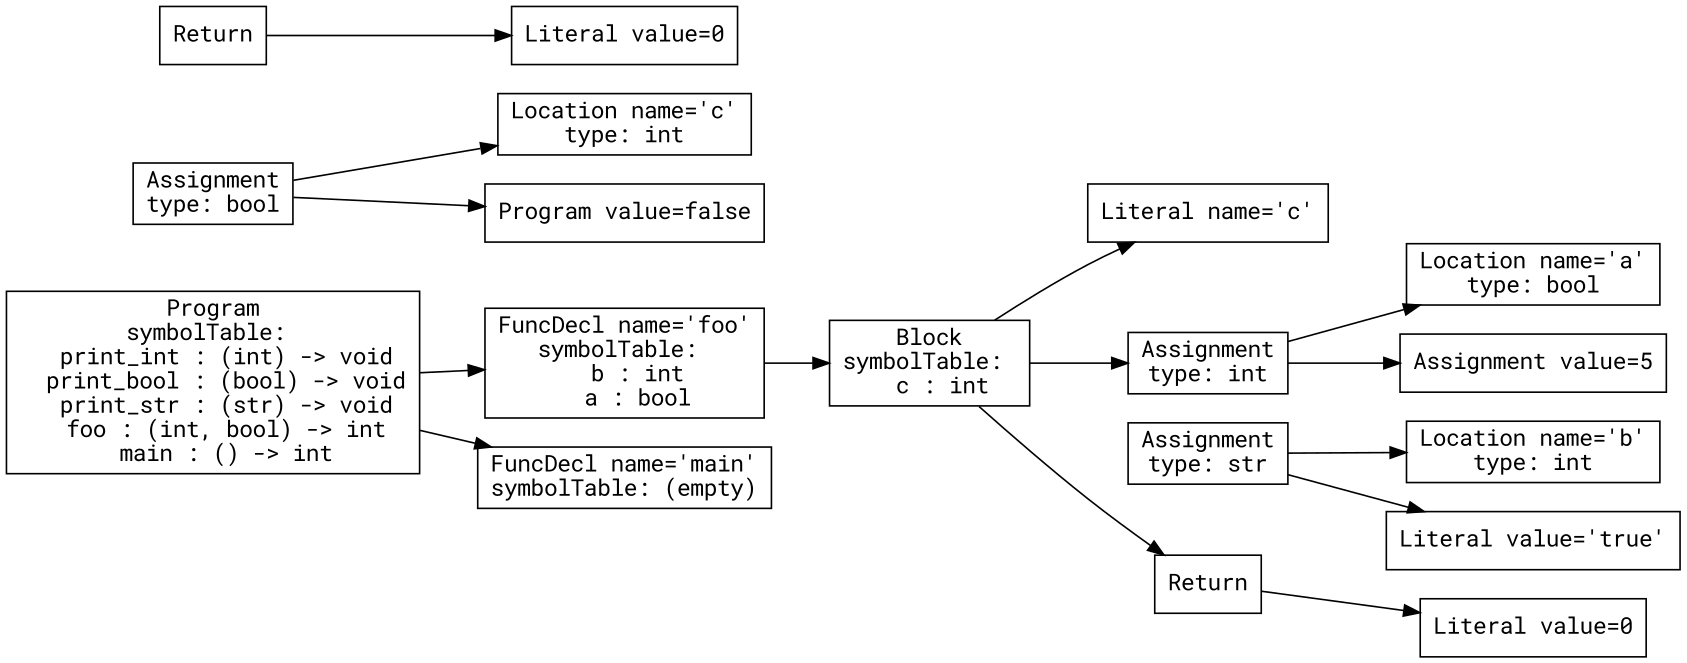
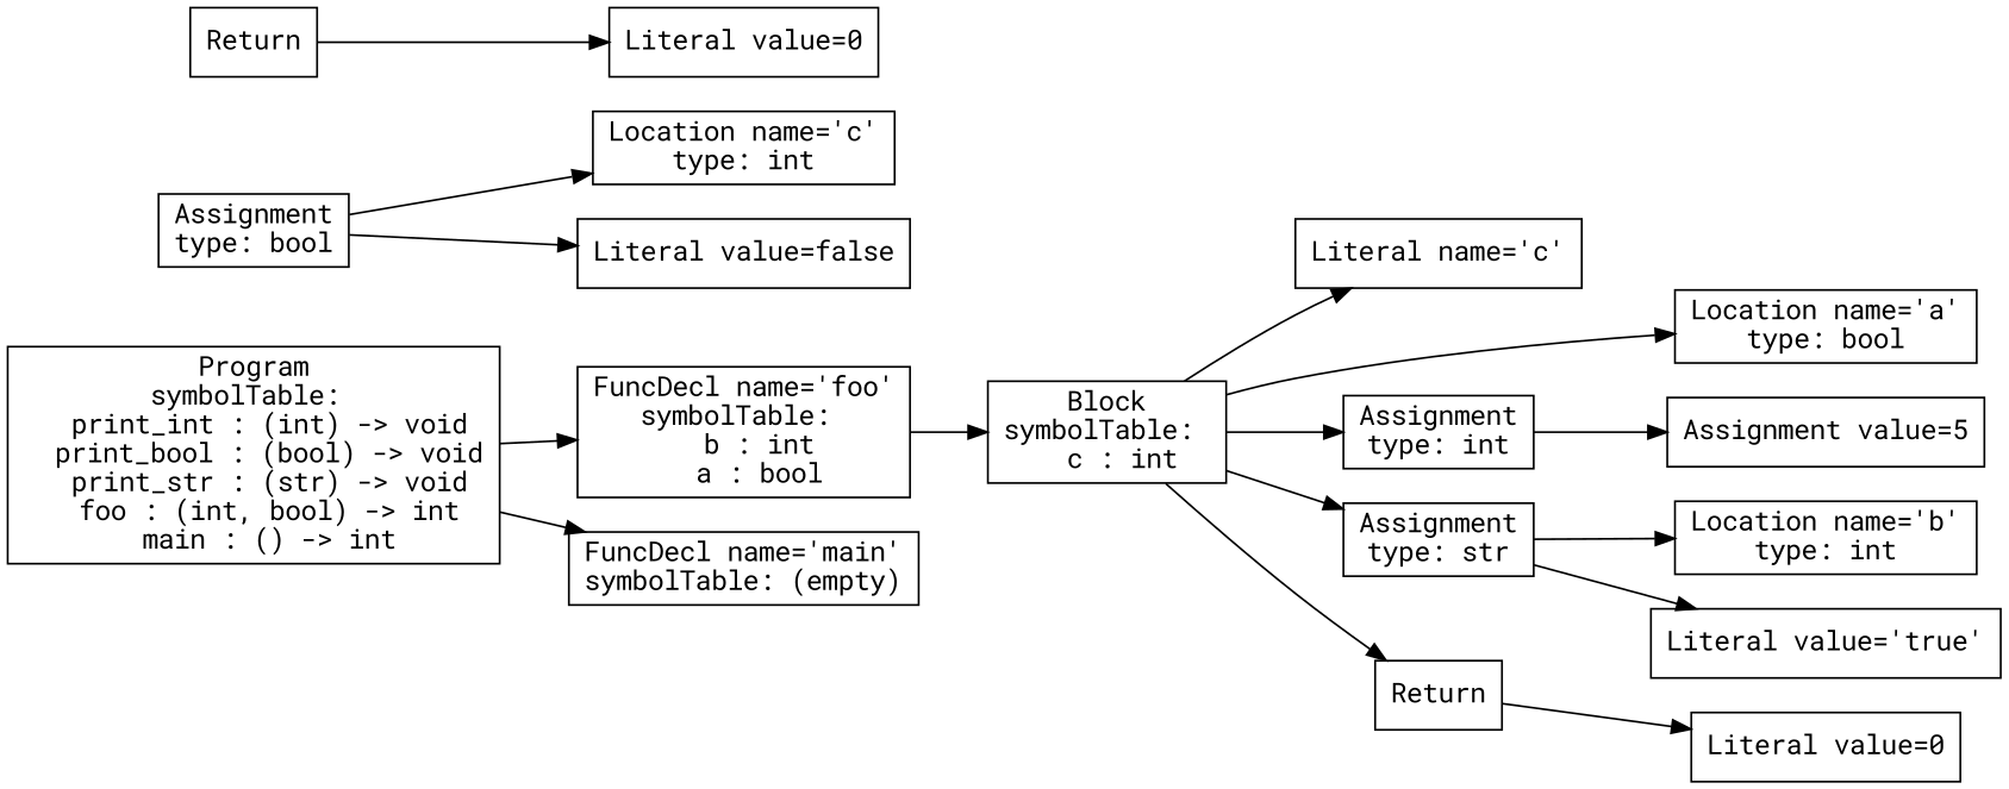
  digraph {
    fontname="Roboto Mono"
    rankdir=LR
    node [fontname="Roboto Mono" shape=box]
    edge [fontname="Roboto Mono"]
    n1 [label="Literal name='c'"]
    n2 [label="Location name='a'\ntype: bool"]
    n3 [label="Assignment value=5"]
    n4 [label="Assignment\ntype: int"]
    n5 [label="Location name='b'\ntype: int"]
    n6 [label="Literal value='true'"]
    n7 [label="Assignment\ntype: str"]
    n8 [label="Location name='c'\ntype: int"]
-   n9 [label="Program value=false"]
+   n9 [label="Literal value=false"]
    n10 [label="Assignment\ntype: bool"]
    n11 [label="Literal value=0"]
    n12 [label=Return]
    n13 [label="Block\nsymbolTable: \n  c : int"]
    n14 [label="FuncDecl name='foo'\nsymbolTable: \n  b : int\n  a : bool"]
    n15 [label="Literal value=0"]
    n16 [label=Return]
    n17 [label="FuncDecl name='main'\nsymbolTable: (empty)"]
    n18 [label="Program\nsymbolTable: \n  print_int : (int) -> void\n  print_bool : (bool) -> void\n  print_str : (str) -> void\n  foo : (int, bool) -> int\n  main : () -> int"]
-   n4 -> n2
+   n13 -> n2
    n4 -> n3
    n7 -> n5
    n7 -> n6
    n10 -> n8
    n10 -> n9
    n12 -> n11
    n13 -> n1
    n13 -> n4
+   n13 -> n7
    n13 -> n12
    n14 -> n13
    n16 -> n15
    n18 -> n14
    n18 -> n17
  }
